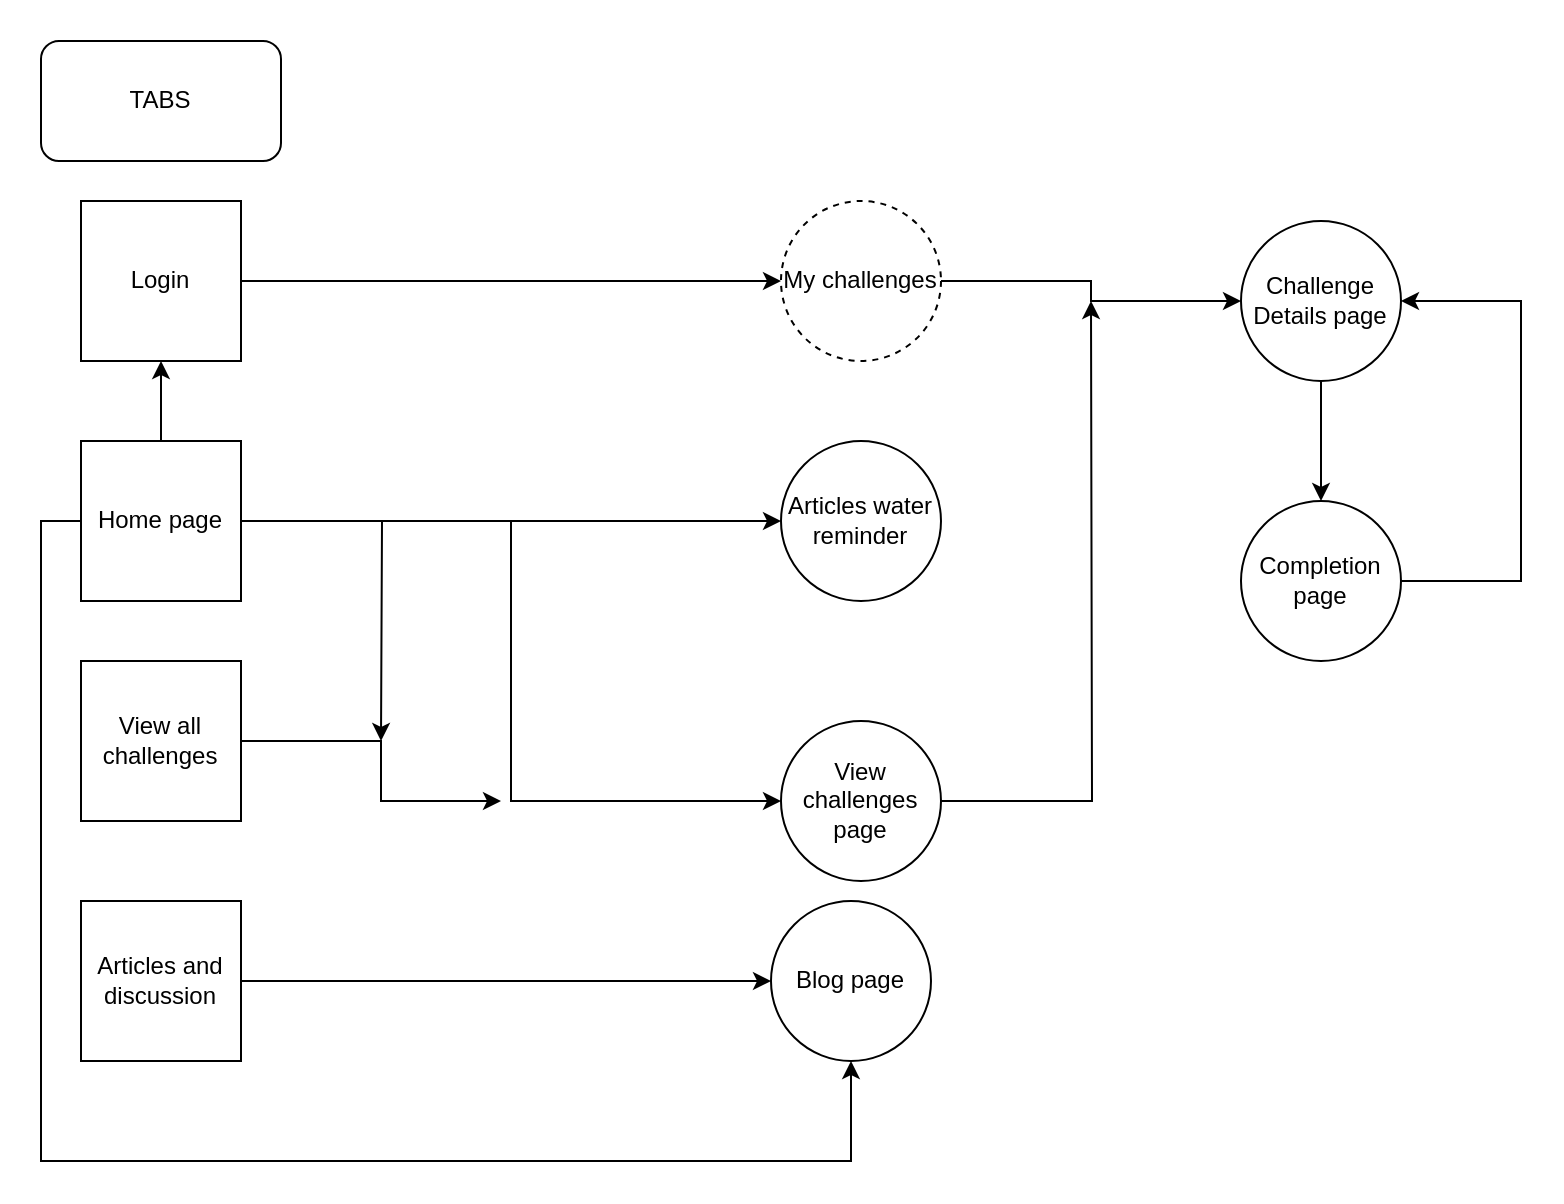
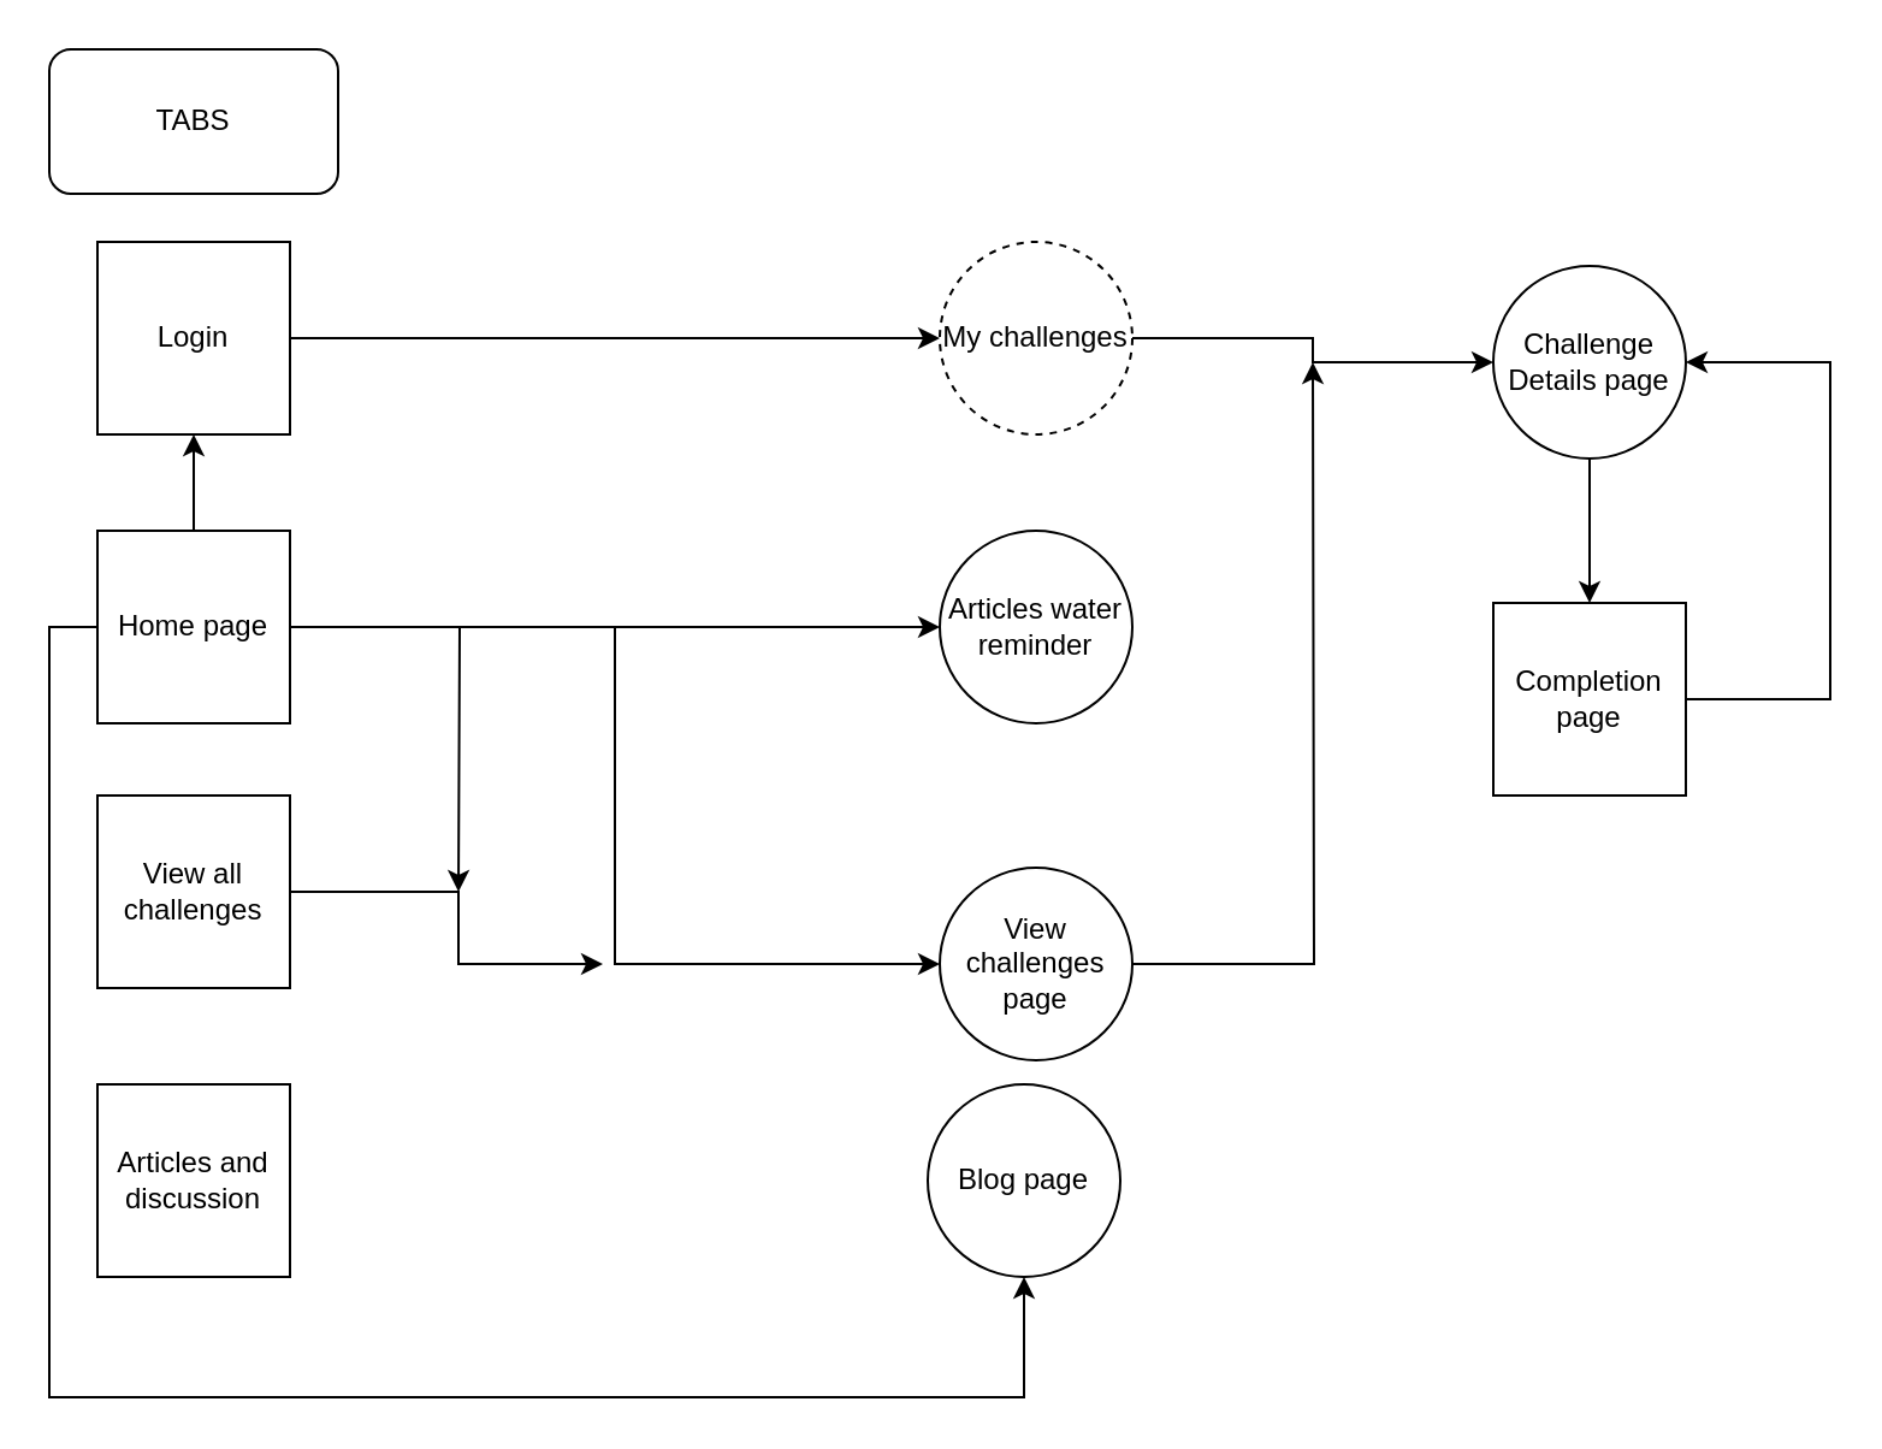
  <mxCell id="0" />
  <mxCell id="1" parent="0" />
  <mxCell id="2" style="edgeStyle=orthogonalEdgeStyle;rounded=0;orthogonalLoop=1;jettySize=auto;html=1;exitX=1;exitY=0.5;exitDx=0;exitDy=0;entryX=0;entryY=0.5;entryDx=0;entryDy=0;" edge="1" parent="1" source="7" target="11"><mxGeometry relative="1" as="geometry" /></mxCell>
  <mxCell id="3" style="edgeStyle=orthogonalEdgeStyle;rounded=0;orthogonalLoop=1;jettySize=auto;html=1;exitX=1;exitY=0.5;exitDx=0;exitDy=0;entryX=0;entryY=0.5;entryDx=0;entryDy=0;" edge="1" parent="1" source="7" target="12"><mxGeometry relative="1" as="geometry" /></mxCell>
  <mxCell id="4" style="edgeStyle=orthogonalEdgeStyle;rounded=0;orthogonalLoop=1;jettySize=auto;html=1;exitX=0.5;exitY=0;exitDx=0;exitDy=0;entryX=0.5;entryY=1;entryDx=0;entryDy=0;" edge="1" parent="1" source="7" target="16"><mxGeometry relative="1" as="geometry" /></mxCell>
  <mxCell id="5" style="edgeStyle=orthogonalEdgeStyle;rounded=0;orthogonalLoop=1;jettySize=auto;html=1;exitX=1;exitY=0.5;exitDx=0;exitDy=0;" edge="1" parent="1" source="7"><mxGeometry relative="1" as="geometry"><mxPoint x="190" y="370" as="targetPoint" /></mxGeometry></mxCell>
  <mxCell id="6" style="edgeStyle=orthogonalEdgeStyle;rounded=0;orthogonalLoop=1;jettySize=auto;html=1;exitX=0;exitY=0.5;exitDx=0;exitDy=0;" edge="1" parent="1" source="7" target="22"><mxGeometry relative="1" as="geometry"><Array as="points"><mxPoint x="20" y="260" /><mxPoint x="20" y="580" /><mxPoint x="425" y="580" /></Array></mxGeometry></mxCell>
  <mxCell id="7" value="Home page" style="text;html=1;strokeColor=#000000;fillColor=#ffffff;align=center;verticalAlign=middle;whiteSpace=wrap;rounded=0;fontFamily=Helvetica;fontSize=12;fontColor=#000000;" vertex="1" parent="1"><mxGeometry x="40" y="220" width="80" height="80" as="geometry" /></mxCell>
  <mxCell id="8" style="edgeStyle=orthogonalEdgeStyle;rounded=0;orthogonalLoop=1;jettySize=auto;html=1;exitX=1;exitY=0.5;exitDx=0;exitDy=0;entryX=0;entryY=0.5;entryDx=0;entryDy=0;" edge="1" parent="1" source="9" target="14"><mxGeometry relative="1" as="geometry" /></mxCell>
  <mxCell id="9" value="My challenges" style="ellipse;whiteSpace=wrap;html=1;aspect=fixed;dashed=1;" vertex="1" parent="1"><mxGeometry x="390" y="100" width="80" height="80" as="geometry" /></mxCell>
  <mxCell id="10" style="edgeStyle=orthogonalEdgeStyle;rounded=0;orthogonalLoop=1;jettySize=auto;html=1;exitX=1;exitY=0.5;exitDx=0;exitDy=0;" edge="1" parent="1" source="11"><mxGeometry relative="1" as="geometry"><mxPoint x="545" y="150" as="targetPoint" /></mxGeometry></mxCell>
  <mxCell id="11" value="View challenges page" style="ellipse;whiteSpace=wrap;html=1;aspect=fixed;" vertex="1" parent="1"><mxGeometry x="390" y="360" width="80" height="80" as="geometry" /></mxCell>
  <mxCell id="12" value="Articles water reminder" style="ellipse;whiteSpace=wrap;html=1;aspect=fixed;" vertex="1" parent="1"><mxGeometry x="390" y="220" width="80" height="80" as="geometry" /></mxCell>
  <mxCell id="13" style="edgeStyle=orthogonalEdgeStyle;rounded=0;orthogonalLoop=1;jettySize=auto;html=1;exitX=0.5;exitY=1;exitDx=0;exitDy=0;entryX=0.5;entryY=0;entryDx=0;entryDy=0;" edge="1" parent="1" source="14" target="24"><mxGeometry relative="1" as="geometry" /></mxCell>
  <mxCell id="14" value="Challenge Details page" style="ellipse;whiteSpace=wrap;html=1;aspect=fixed;" vertex="1" parent="1"><mxGeometry x="620" y="110" width="80" height="80" as="geometry" /></mxCell>
  <mxCell id="15" style="edgeStyle=orthogonalEdgeStyle;rounded=0;orthogonalLoop=1;jettySize=auto;html=1;exitX=1;exitY=0.5;exitDx=0;exitDy=0;" edge="1" parent="1" source="16" target="9"><mxGeometry relative="1" as="geometry"><mxPoint x="320" y="140" as="targetPoint" /><Array as="points" /></mxGeometry></mxCell>
  <mxCell id="16" value="Login" style="text;html=1;strokeColor=#000000;fillColor=#ffffff;align=center;verticalAlign=middle;whiteSpace=wrap;rounded=0;fontFamily=Helvetica;fontSize=12;fontColor=#000000;" vertex="1" parent="1"><mxGeometry x="40" y="100" width="80" height="80" as="geometry" /></mxCell>
- <mxCell id="17" style="edgeStyle=orthogonalEdgeStyle;rounded=0;orthogonalLoop=1;jettySize=auto;html=1;exitX=1;exitY=0.5;exitDx=0;exitDy=0;entryX=0;entryY=0.5;entryDx=0;entryDy=0;" edge="1" parent="1" source="18" target="22"><mxGeometry relative="1" as="geometry" /></mxCell>
  <mxCell id="18" value="Articles and discussion" style="text;html=1;strokeColor=#000000;fillColor=#ffffff;align=center;verticalAlign=middle;whiteSpace=wrap;rounded=0;fontFamily=Helvetica;fontSize=12;fontColor=#000000;" vertex="1" parent="1"><mxGeometry x="40" y="450" width="80" height="80" as="geometry" /></mxCell>
  <mxCell id="19" style="edgeStyle=orthogonalEdgeStyle;rounded=0;orthogonalLoop=1;jettySize=auto;html=1;exitX=1;exitY=0.5;exitDx=0;exitDy=0;" edge="1" parent="1" source="20"><mxGeometry relative="1" as="geometry"><mxPoint x="250" y="400" as="targetPoint" /><Array as="points"><mxPoint x="190" y="370" /><mxPoint x="190" y="400" /></Array></mxGeometry></mxCell>
  <mxCell id="20" value="View all challenges" style="text;html=1;strokeColor=#000000;fillColor=#ffffff;align=center;verticalAlign=middle;whiteSpace=wrap;rounded=0;fontFamily=Helvetica;fontSize=12;fontColor=#000000;" vertex="1" parent="1"><mxGeometry x="40" y="330" width="80" height="80" as="geometry" /></mxCell>
  <mxCell id="21" value="TABS" style="rounded=1;whiteSpace=wrap;html=1;" vertex="1" parent="1"><mxGeometry x="20" y="20" width="120" height="60" as="geometry" /></mxCell>
  <mxCell id="22" value="Blog page" style="ellipse;whiteSpace=wrap;html=1;aspect=fixed;" vertex="1" parent="1"><mxGeometry x="385" y="450" width="80" height="80" as="geometry" /></mxCell>
  <mxCell id="23" style="edgeStyle=orthogonalEdgeStyle;rounded=0;orthogonalLoop=1;jettySize=auto;html=1;exitX=1;exitY=0.5;exitDx=0;exitDy=0;entryX=1;entryY=0.5;entryDx=0;entryDy=0;" edge="1" parent="1" source="24" target="14"><mxGeometry relative="1" as="geometry"><mxPoint x="760" y="150" as="targetPoint" /><Array as="points"><mxPoint x="760" y="290" /><mxPoint x="760" y="150" /></Array></mxGeometry></mxCell>
- <mxCell id="24" value="Completion page" style="ellipse;whiteSpace=wrap;html=1;aspect=fixed;" vertex="1" parent="1"><mxGeometry x="620" y="250" width="80" height="80" as="geometry" /></mxCell>
+ <mxCell id="24" value="Completion page" style="whiteSpace=wrap;html=1;aspect=fixed;rounded=0;" vertex="1" parent="1"><mxGeometry x="620" y="250" width="80" height="80" as="geometry" /></mxCell>
